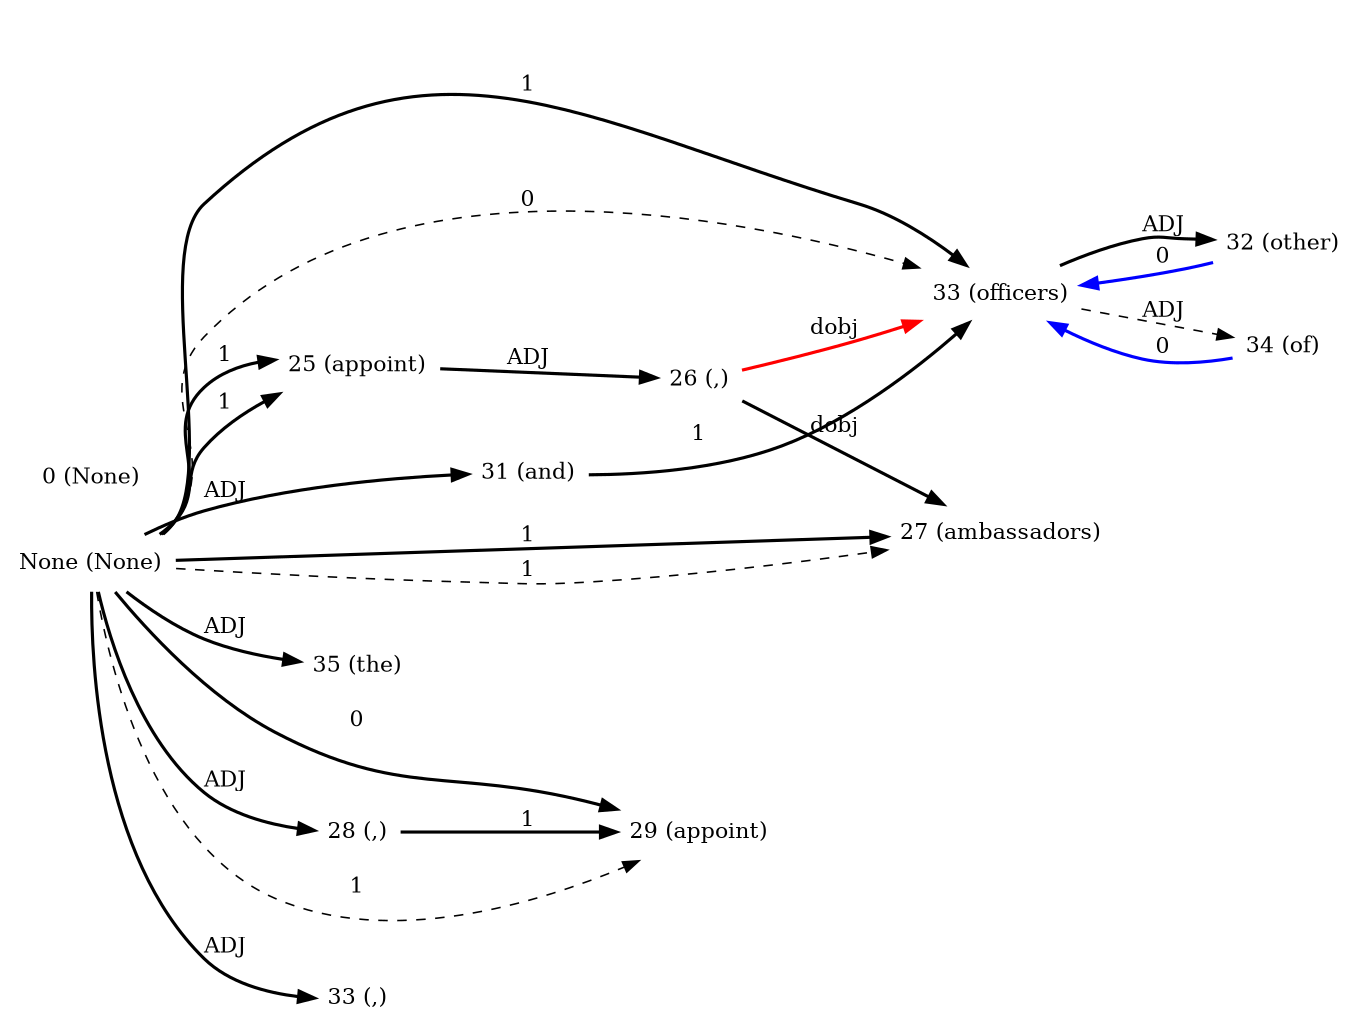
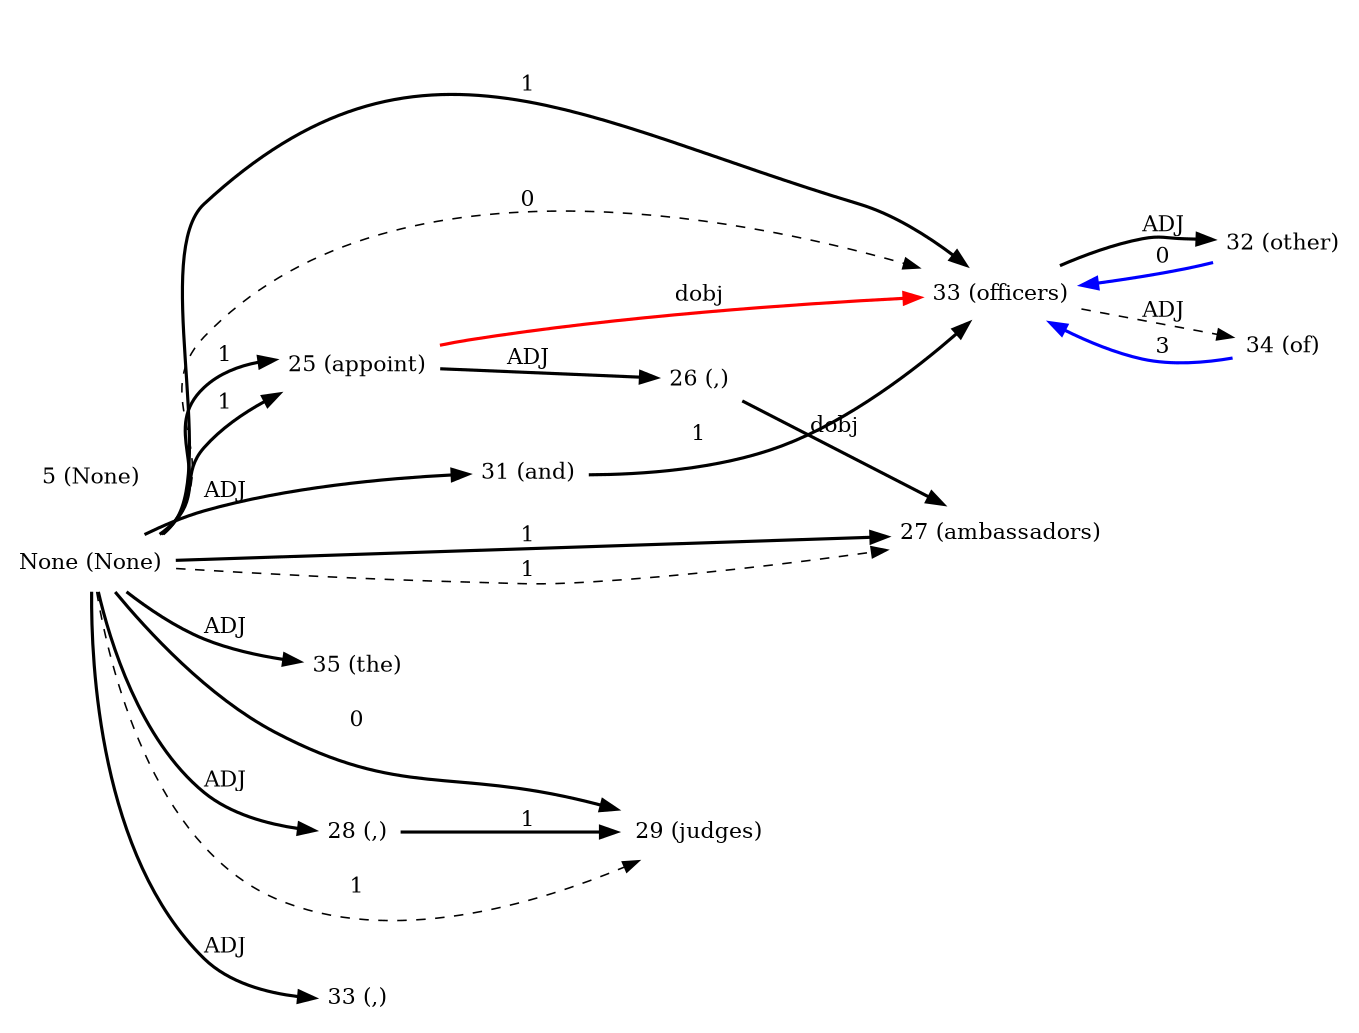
  digraph {
    rankdir=LR
    node [shape=plaintext]
    edge [dir=forward style=bold]
    n1 [label="None (None)"]
    n2 [label="25 (appoint)"]
    n3 [label="27 (ambassadors)"]
    n4 [label="35 (the)"]
-   n5 [label="29 (appoint)"]
+   n5 [label="29 (judges)"]
    n6 [label="33 (officers)"]
    n7 [label="28 (,)"]
    n8 [label="33 (,)"]
    n9 [label="31 (and)"]
    n10 [label="26 (,)"]
    n11 [label="32 (other)"]
    n12 [label="34 (of)"]
-   n13 [label="0 (None)"]
+   n13 [label="5 (None)"]
    n1 -> n2 [label=1]
    n1 -> n2 [label=1]
    n1 -> n3 [label=1]
    n1 -> n3 [label=1 style=dashed]
    n1 -> n4 [label=ADJ]
    n1 -> n5 [label=1 style=dashed]
    n1 -> n5 [label=0]
    n1 -> n6 [label=1]
    n1 -> n6 [label=0 style=dashed]
    n1 -> n7 [label=ADJ]
    n1 -> n8 [label=ADJ]
    n1 -> n9 [label=ADJ]
-   n10 -> n6 [color=red label=dobj]
+   n2 -> n6 [color=red label=dobj]
    n2 -> n10 [label=ADJ]
    n6 -> n11 [label=ADJ]
    n6 -> n12 [label=ADJ style=dashed]
    n7 -> n5 [label=1]
    n9 -> n6 [label=1]
    n10 -> n3 [label=dobj]
    n11 -> n6 [color=blue label=0]
-   n12 -> n6 [color=blue label=0]
+   n12 -> n6 [color=blue label=3]
  }
